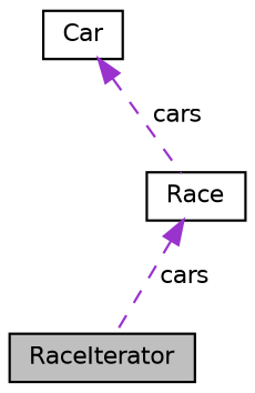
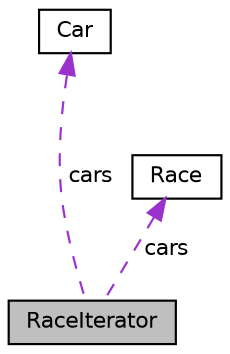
  digraph {
    node [color=black fillcolor=white fontname=Helvetica fontsize=10 shape=record style=filled]
    edge [color=darkorchid3 dir=back fontname=Helvetica fontsize=10 labelfontname=Helvetica labelfontsize=10 style=dashed]
    n1 [fillcolor=grey75 fontcolor=black height=0.2 label=RaceIterator width=0.4]
    n2 [height=0.2 label=Race width=0.4]
    n3 [height=0.2 label=Car width=0.4]
    n2 -> n1 [label=" cars"]
-   n3 -> n2 [label=" cars"]
+   n3 -> n1 [label=" cars"]
  }
